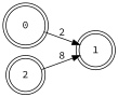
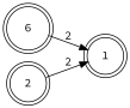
  digraph {
    fontname="Source Code Pro"
    rankdir=LR
    node [fontname="Source Code Pro" shape=doublecircle]
    edge [fontname="Source Code Pro"]
-   n1 [label=0]
+   n1 [label=6]
    n2 [label=1]
    n3 [label=2]
    n1 -> n2 [label=2]
-   n3 -> n2 [label=8]
+   n3 -> n2 [label=2]
  }
